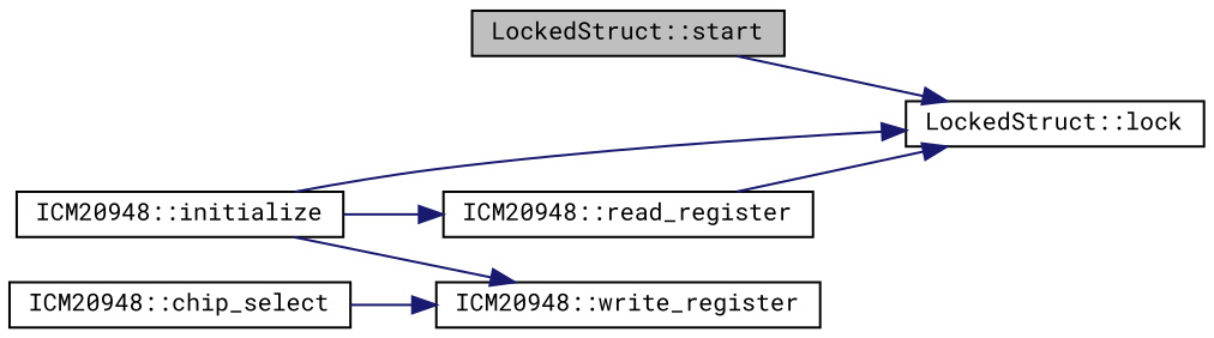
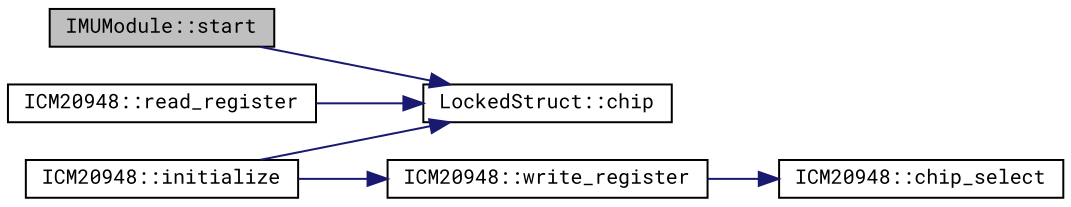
  digraph {
    fontname="Roboto Mono"
    rankdir=LR
    node [color=black fillcolor=white fontname="Roboto Mono" fontsize=10 shape=record style=filled]
    edge [color=midnightblue fontname="Roboto Mono" fontsize=10 labelfontname=Helvetica labelfontsize=10 style=solid]
-   n1 [fillcolor=grey75 fontcolor=black height=0.2 label="LockedStruct::start" width=0.4]
-   n2 [height=0.2 label="LockedStruct::lock" width=0.4]
+   n1 [fillcolor=grey75 fontcolor=black height=0.2 label="IMUModule::start" width=0.4]
+   n2 [height=0.2 label="LockedStruct::chip" width=0.4]
    n3 [height=0.2 label="ICM20948::initialize" width=0.4]
    n4 [height=0.2 label="ICM20948::read_register" width=0.4]
    n5 [height=0.2 label="ICM20948::write_register" width=0.4]
    n6 [height=0.2 label="ICM20948::chip_select" width=0.4]
    n1 -> n2
    n3 -> n2
-   n3 -> n4
    n3 -> n5
    n4 -> n2
-   n6 -> n5
+   n5 -> n6
  }
